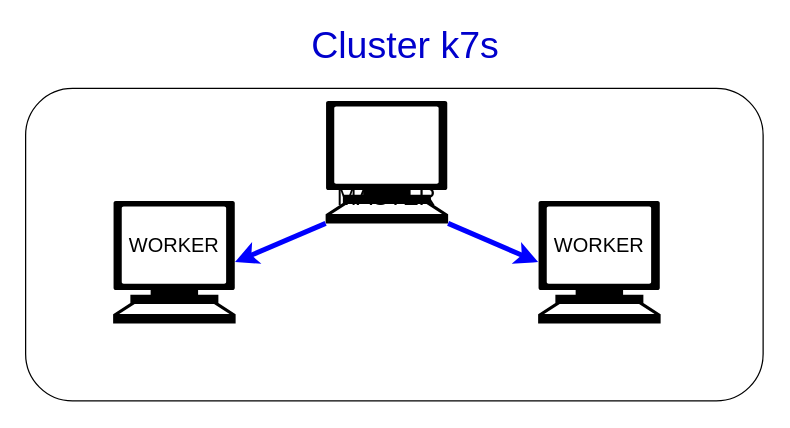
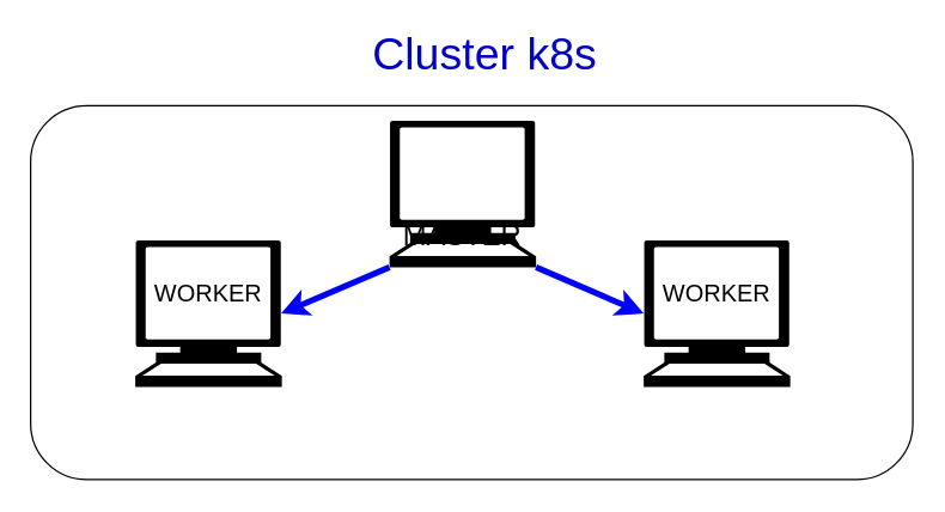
  <mxCell id="0" />
  <mxCell id="1" parent="0" />
  <mxCell id="2" value="" style="rounded=1;whiteSpace=wrap;html=1;shadow=0;glass=0;sketch=0;fillColor=none;" vertex="1" parent="1"><mxGeometry x="20" y="70" width="590" height="250" as="geometry" /></mxCell>
  <mxCell id="3" value="" style="shape=mxgraph.signs.tech.computer;html=1;pointerEvents=1;fillColor=#000000;strokeColor=none;verticalLabelPosition=bottom;verticalAlign=top;align=center;" vertex="1" parent="1"><mxGeometry x="90" y="160" width="98" height="98" as="geometry" /></mxCell>
  <mxCell id="4" value="" style="shape=mxgraph.signs.tech.computer;html=1;pointerEvents=1;fillColor=#000000;strokeColor=none;verticalLabelPosition=bottom;verticalAlign=top;align=center;" vertex="1" parent="1"><mxGeometry x="260" y="80" width="98" height="98" as="geometry" /></mxCell>
  <mxCell id="5" value="" style="shape=mxgraph.signs.tech.computer;html=1;pointerEvents=1;fillColor=#000000;strokeColor=none;verticalLabelPosition=bottom;verticalAlign=top;align=center;" vertex="1" parent="1"><mxGeometry x="430" y="160" width="98" height="98" as="geometry" /></mxCell>
- <mxCell id="6" value="Cluster k7s" style="text;html=1;strokeColor=none;fillColor=none;align=center;verticalAlign=middle;whiteSpace=wrap;rounded=0;shadow=0;glass=0;sketch=0;fontSize=30;fontColor=#0000CC;" vertex="1" parent="1"><mxGeometry x="246" y="20" width="156" height="30" as="geometry" /></mxCell>
+ <mxCell id="6" value="Cluster k8s" style="text;html=1;strokeColor=none;fillColor=none;align=center;verticalAlign=middle;whiteSpace=wrap;rounded=0;shadow=0;glass=0;sketch=0;fontSize=30;fontColor=#0000CC;" vertex="1" parent="1"><mxGeometry x="246" y="20" width="156" height="30" as="geometry" /></mxCell>
  <mxCell id="7" value="MASTER" style="text;html=1;strokeColor=none;fillColor=none;align=center;verticalAlign=middle;whiteSpace=wrap;rounded=0;shadow=0;glass=0;sketch=0;fontSize=19;" vertex="1" parent="1"><mxGeometry x="274" y="148" width="70" height="20" as="geometry" /></mxCell>
  <mxCell id="8" value="&lt;font style=&quot;font-size: 16px&quot;&gt;WORKER&lt;/font&gt;" style="text;html=1;strokeColor=none;fillColor=none;align=center;verticalAlign=middle;whiteSpace=wrap;rounded=0;shadow=0;glass=0;sketch=0;fontSize=19;" vertex="1" parent="1"><mxGeometry x="104" y="185" width="70" height="20" as="geometry" /></mxCell>
  <mxCell id="9" value="&lt;font style=&quot;font-size: 16px&quot;&gt;WORKER&lt;/font&gt;" style="text;html=1;strokeColor=none;fillColor=none;align=center;verticalAlign=middle;whiteSpace=wrap;rounded=0;shadow=0;glass=0;sketch=0;fontSize=19;" vertex="1" parent="1"><mxGeometry x="444" y="185" width="70" height="20" as="geometry" /></mxCell>
  <mxCell id="10" value="" style="endArrow=classic;html=1;fontSize=19;fontColor=#000000;exitX=0;exitY=1;exitDx=0;exitDy=0;exitPerimeter=0;entryX=0.995;entryY=0.5;entryDx=0;entryDy=0;entryPerimeter=0;strokeWidth=4;strokeColor=#0000FF;" edge="1" parent="1" source="4" target="3"><mxGeometry width="50" height="50" relative="1" as="geometry"><mxPoint x="300" y="280" as="sourcePoint" /><mxPoint x="350" y="230" as="targetPoint" /></mxGeometry></mxCell>
  <mxCell id="11" value="" style="endArrow=classic;html=1;fontSize=19;fontColor=#000000;exitX=1;exitY=1;exitDx=0;exitDy=0;exitPerimeter=0;entryX=0;entryY=0.5;entryDx=0;entryDy=0;entryPerimeter=0;strokeWidth=4;strokeColor=#0000FF;" edge="1" parent="1" source="4" target="5"><mxGeometry width="50" height="50" relative="1" as="geometry"><mxPoint x="270" y="188" as="sourcePoint" /><mxPoint x="197.51" y="219" as="targetPoint" /><Array as="points" /></mxGeometry></mxCell>
